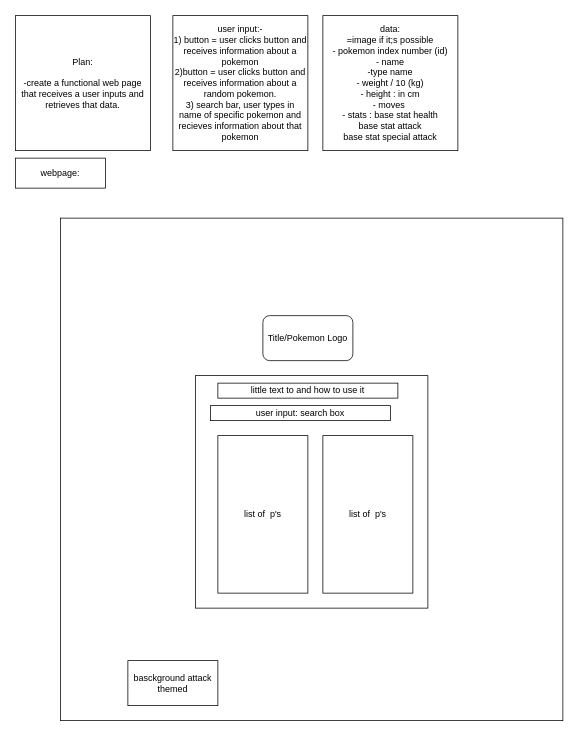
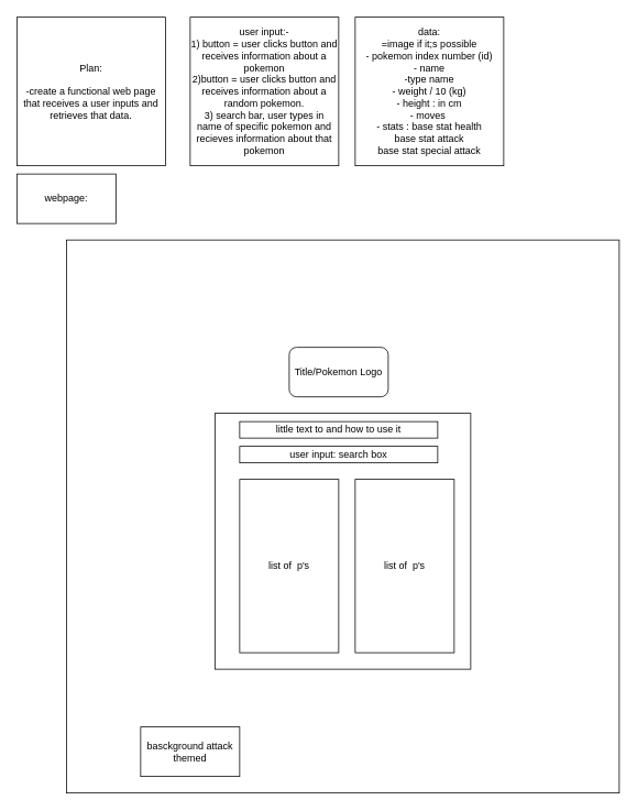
  <mxCell id="0" />
  <mxCell id="1" parent="0" />
  <mxCell id="2" value="Plan:&lt;br&gt;&lt;br&gt;-create a functional web page that receives a user inputs and retrieves that data." style="whiteSpace=wrap;html=1;aspect=fixed;" vertex="1" parent="1"><mxGeometry x="20" y="20" width="180" height="180" as="geometry" /></mxCell>
  <mxCell id="3" value="user input:-&lt;br&gt;1) button = user clicks button and receives information about a pokemon&lt;br&gt;2)button = user clicks button and receives information about a random pokemon.&lt;br&gt;3) search bar, user types in name of specific pokemon and recieves information about that pokemon" style="whiteSpace=wrap;html=1;aspect=fixed;" vertex="1" parent="1"><mxGeometry x="230" y="20" width="180" height="180" as="geometry" /></mxCell>
  <mxCell id="4" value="" style="whiteSpace=wrap;html=1;aspect=fixed;" vertex="1" parent="1"><mxGeometry x="80" y="290" width="670" height="670" as="geometry" /></mxCell>
  <mxCell id="5" value="data:&lt;br&gt;=image if it;s possible&lt;br&gt;- pokemon index number (id)&lt;br&gt;- name&lt;br&gt;-type name&lt;br&gt;- weight / 10 (kg)&lt;br&gt;- height : in cm&lt;br&gt;- moves&amp;nbsp;&lt;br&gt;- stats : base stat health&lt;br&gt;base stat attack&lt;br&gt;base stat special attack" style="whiteSpace=wrap;html=1;aspect=fixed;" vertex="1" parent="1"><mxGeometry x="430" y="20" width="180" height="180" as="geometry" /></mxCell>
- <mxCell id="6" value="webpage:" style="rounded=0;whiteSpace=wrap;html=1;" vertex="1" parent="1"><mxGeometry x="20" y="210" width="120" height="40" as="geometry" /></mxCell>
+ <mxCell id="6" value="webpage:" style="rounded=0;whiteSpace=wrap;html=1;" vertex="1" parent="1"><mxGeometry x="20" y="210" width="120" height="60" as="geometry" /></mxCell>
  <mxCell id="7" value="" style="whiteSpace=wrap;html=1;aspect=fixed;" vertex="1" parent="1"><mxGeometry x="260" y="500" width="310" height="310" as="geometry" /></mxCell>
  <mxCell id="8" value="Title/Pokemon Logo" style="whiteSpace=wrap;html=1;rounded=1;" vertex="1" parent="1"><mxGeometry x="350" y="420" width="120" height="60" as="geometry" /></mxCell>
  <mxCell id="9" value="list of&amp;nbsp; p's" style="rounded=0;whiteSpace=wrap;html=1;" vertex="1" parent="1"><mxGeometry x="290" y="580" width="120" height="210" as="geometry" /></mxCell>
  <mxCell id="10" value="list of&amp;nbsp; p's" style="rounded=0;whiteSpace=wrap;html=1;" vertex="1" parent="1"><mxGeometry x="430" y="580" width="120" height="210" as="geometry" /></mxCell>
  <mxCell id="11" value="little text to and how to use it" style="rounded=0;whiteSpace=wrap;html=1;" vertex="1" parent="1"><mxGeometry x="290" y="510" width="240" height="20" as="geometry" /></mxCell>
- <mxCell id="12" value="user input: search box" style="rounded=0;whiteSpace=wrap;html=1;" vertex="1" parent="1"><mxGeometry x="280" y="540" width="240" height="20" as="geometry" /></mxCell>
+ <mxCell id="12" value="user input: search box" style="rounded=0;whiteSpace=wrap;html=1;" vertex="1" parent="1"><mxGeometry x="290" y="540" width="240" height="20" as="geometry" /></mxCell>
  <mxCell id="13" value="basckground attack themed" style="rounded=0;whiteSpace=wrap;html=1;" vertex="1" parent="1"><mxGeometry x="170" y="880" width="120" height="60" as="geometry" /></mxCell>
